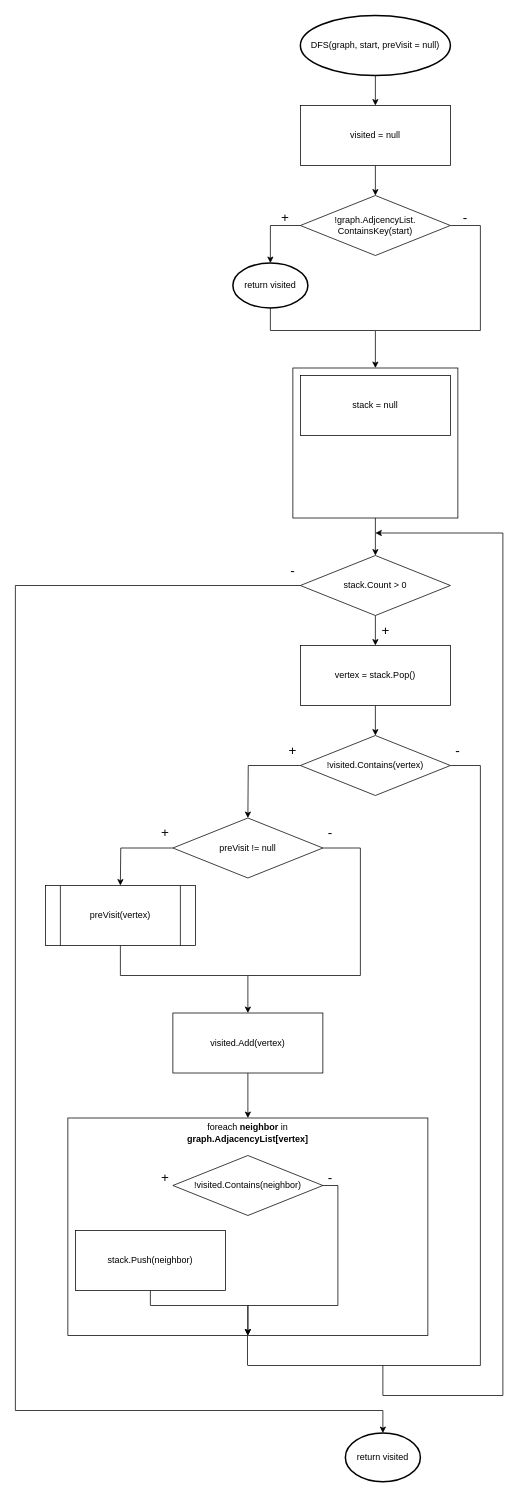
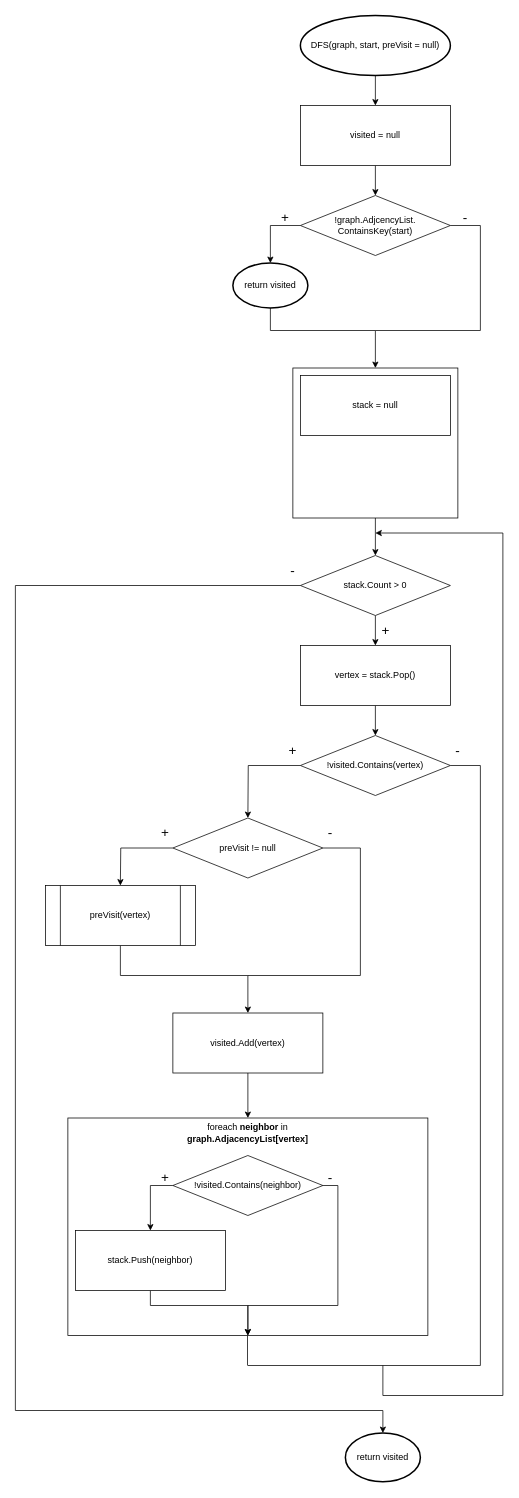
  <mxCell id="0" />
  <mxCell id="1" parent="0" />
  <mxCell id="2" value="" style="rounded=0;whiteSpace=wrap;html=1;labelPosition=center;verticalLabelPosition=middle;align=center;verticalAlign=middle;" vertex="1" parent="1"><mxGeometry x="90" y="1490" width="480" height="290" as="geometry" /></mxCell>
  <mxCell id="3" value="" style="rounded=0;whiteSpace=wrap;html=1;" vertex="1" parent="1"><mxGeometry x="390" y="490" width="220" height="200" as="geometry" /></mxCell>
  <mxCell id="4" style="edgeStyle=orthogonalEdgeStyle;rounded=0;orthogonalLoop=1;jettySize=auto;html=1;" edge="1" parent="1"><mxGeometry relative="1" as="geometry"><mxPoint x="510" y="1820" as="sourcePoint" /><mxPoint x="500" y="710" as="targetPoint" /><Array as="points"><mxPoint x="670" y="1860" /><mxPoint x="670" y="710" /></Array></mxGeometry></mxCell>
  <mxCell id="5" style="edgeStyle=orthogonalEdgeStyle;rounded=0;orthogonalLoop=1;jettySize=auto;html=1;exitX=0.5;exitY=1;exitDx=0;exitDy=0;exitPerimeter=0;" edge="1" parent="1" source="6" target="9"><mxGeometry relative="1" as="geometry" /></mxCell>
  <mxCell id="6" value="DFS(graph, start, preVisit = null)" style="strokeWidth=2;html=1;shape=mxgraph.flowchart.start_1;whiteSpace=wrap;" vertex="1" parent="1"><mxGeometry x="400" y="20" width="200" height="80" as="geometry" /></mxCell>
  <mxCell id="7" value="return visited" style="strokeWidth=2;html=1;shape=mxgraph.flowchart.start_1;whiteSpace=wrap;" vertex="1" parent="1"><mxGeometry x="310" y="350" width="100" height="60" as="geometry" /></mxCell>
  <mxCell id="8" style="edgeStyle=orthogonalEdgeStyle;rounded=0;orthogonalLoop=1;jettySize=auto;html=1;exitX=0.5;exitY=1;exitDx=0;exitDy=0;entryX=0.5;entryY=0;entryDx=0;entryDy=0;" edge="1" parent="1" source="9" target="11"><mxGeometry relative="1" as="geometry" /></mxCell>
  <mxCell id="9" value="visited = null" style="rounded=0;whiteSpace=wrap;html=1;" vertex="1" parent="1"><mxGeometry x="400" y="140" width="200" height="80" as="geometry" /></mxCell>
  <mxCell id="10" style="edgeStyle=orthogonalEdgeStyle;rounded=0;orthogonalLoop=1;jettySize=auto;html=1;exitX=0;exitY=0.5;exitDx=0;exitDy=0;" edge="1" parent="1" source="11" target="7"><mxGeometry relative="1" as="geometry" /></mxCell>
  <mxCell id="11" value="!graph.AdjcencyList.&lt;br&gt;ContainsKey(start)" style="rhombus;whiteSpace=wrap;html=1;" vertex="1" parent="1"><mxGeometry x="400" y="260" width="200" height="80" as="geometry" /></mxCell>
  <mxCell id="12" value="&lt;font style=&quot;font-size: 18px&quot;&gt;+&lt;/font&gt;" style="text;html=1;strokeColor=none;fillColor=none;align=center;verticalAlign=middle;whiteSpace=wrap;rounded=0;" vertex="1" parent="1"><mxGeometry x="360" y="280" width="40" height="20" as="geometry" /></mxCell>
  <mxCell id="13" value="&lt;span style=&quot;font-size: 18px&quot;&gt;-&lt;/span&gt;" style="text;html=1;strokeColor=none;fillColor=none;align=center;verticalAlign=middle;whiteSpace=wrap;rounded=0;" vertex="1" parent="1"><mxGeometry x="600" y="280" width="40" height="20" as="geometry" /></mxCell>
  <mxCell id="14" value="" style="endArrow=none;html=1;" edge="1" parent="1"><mxGeometry width="50" height="50" relative="1" as="geometry"><mxPoint x="360" y="440" as="sourcePoint" /><mxPoint x="500" y="440" as="targetPoint" /></mxGeometry></mxCell>
  <mxCell id="15" value="" style="endArrow=none;html=1;entryX=0.5;entryY=1;entryDx=0;entryDy=0;entryPerimeter=0;" edge="1" parent="1" target="7"><mxGeometry width="50" height="50" relative="1" as="geometry"><mxPoint x="360" y="440" as="sourcePoint" /><mxPoint x="520" y="390" as="targetPoint" /></mxGeometry></mxCell>
  <mxCell id="16" value="" style="endArrow=none;html=1;" edge="1" parent="1"><mxGeometry width="50" height="50" relative="1" as="geometry"><mxPoint x="500" y="440" as="sourcePoint" /><mxPoint x="640" y="440" as="targetPoint" /></mxGeometry></mxCell>
  <mxCell id="17" value="" style="endArrow=none;html=1;" edge="1" parent="1"><mxGeometry width="50" height="50" relative="1" as="geometry"><mxPoint x="640" y="440" as="sourcePoint" /><mxPoint x="640" y="300" as="targetPoint" /></mxGeometry></mxCell>
  <mxCell id="18" value="" style="endArrow=none;html=1;entryX=1;entryY=0.5;entryDx=0;entryDy=0;" edge="1" parent="1" target="11"><mxGeometry width="50" height="50" relative="1" as="geometry"><mxPoint x="640" y="300" as="sourcePoint" /><mxPoint x="650" y="310" as="targetPoint" /></mxGeometry></mxCell>
  <mxCell id="19" value="" style="endArrow=classic;html=1;entryX=0.5;entryY=0;entryDx=0;entryDy=0;" edge="1" parent="1" target="3"><mxGeometry width="50" height="50" relative="1" as="geometry"><mxPoint x="500" y="440" as="sourcePoint" /><mxPoint x="500" y="470" as="targetPoint" /></mxGeometry></mxCell>
  <mxCell id="20" value="stack = null" style="rounded=0;whiteSpace=wrap;html=1;" vertex="1" parent="1"><mxGeometry x="400" y="500" width="200" height="80" as="geometry" /></mxCell>
  <mxCell id="21" style="edgeStyle=orthogonalEdgeStyle;rounded=0;orthogonalLoop=1;jettySize=auto;html=1;entryX=0.5;entryY=0;entryDx=0;entryDy=0;exitX=0.5;exitY=1;exitDx=0;exitDy=0;" edge="1" parent="1" source="3" target="42"><mxGeometry relative="1" as="geometry"><mxPoint x="500" y="710" as="sourcePoint" /><mxPoint x="500" y="740" as="targetPoint" /></mxGeometry></mxCell>
  <mxCell id="22" style="edgeStyle=orthogonalEdgeStyle;rounded=0;orthogonalLoop=1;jettySize=auto;html=1;exitX=0;exitY=0.5;exitDx=0;exitDy=0;entryX=0.5;entryY=0;entryDx=0;entryDy=0;entryPerimeter=0;" edge="1" parent="1" source="42" target="24"><mxGeometry relative="1" as="geometry"><mxPoint x="390" y="2090" as="targetPoint" /><mxPoint x="400" y="780" as="sourcePoint" /><Array as="points"><mxPoint x="20" y="780" /><mxPoint x="20" y="1880" /><mxPoint x="510" y="1880" /></Array></mxGeometry></mxCell>
  <mxCell id="23" style="edgeStyle=orthogonalEdgeStyle;rounded=0;orthogonalLoop=1;jettySize=auto;html=1;exitX=0.5;exitY=1;exitDx=0;exitDy=0;entryX=0.5;entryY=0;entryDx=0;entryDy=0;" edge="1" parent="1" source="42" target="26"><mxGeometry relative="1" as="geometry"><mxPoint x="500" y="820" as="sourcePoint" /></mxGeometry></mxCell>
  <mxCell id="24" value="return visited" style="strokeWidth=2;html=1;shape=mxgraph.flowchart.start_1;whiteSpace=wrap;" vertex="1" parent="1"><mxGeometry x="460" y="1910" width="100" height="65" as="geometry" /></mxCell>
  <mxCell id="25" style="edgeStyle=orthogonalEdgeStyle;rounded=0;orthogonalLoop=1;jettySize=auto;html=1;exitX=0.5;exitY=1;exitDx=0;exitDy=0;entryX=0.5;entryY=0;entryDx=0;entryDy=0;" edge="1" parent="1" source="26" target="28"><mxGeometry relative="1" as="geometry" /></mxCell>
  <mxCell id="26" value="vertex = stack.Pop()" style="rounded=0;whiteSpace=wrap;html=1;" vertex="1" parent="1"><mxGeometry x="400" y="860" width="200" height="80" as="geometry" /></mxCell>
  <mxCell id="27" style="edgeStyle=orthogonalEdgeStyle;rounded=0;orthogonalLoop=1;jettySize=auto;html=1;exitX=0;exitY=0.5;exitDx=0;exitDy=0;" edge="1" parent="1" source="28"><mxGeometry relative="1" as="geometry"><mxPoint x="330" y="1090" as="targetPoint" /></mxGeometry></mxCell>
  <mxCell id="28" value="!visited.Contains(vertex)" style="rhombus;whiteSpace=wrap;html=1;" vertex="1" parent="1"><mxGeometry x="400" y="980" width="200" height="80" as="geometry" /></mxCell>
  <mxCell id="29" style="edgeStyle=orthogonalEdgeStyle;rounded=0;orthogonalLoop=1;jettySize=auto;html=1;exitX=0;exitY=0.5;exitDx=0;exitDy=0;" edge="1" parent="1" source="31"><mxGeometry relative="1" as="geometry"><mxPoint x="160" y="1180" as="targetPoint" /></mxGeometry></mxCell>
  <mxCell id="30" style="edgeStyle=orthogonalEdgeStyle;rounded=0;orthogonalLoop=1;jettySize=auto;html=1;exitX=1;exitY=0.5;exitDx=0;exitDy=0;entryX=0.5;entryY=0;entryDx=0;entryDy=0;" edge="1" parent="1" source="31" target="41"><mxGeometry relative="1" as="geometry"><mxPoint x="330" y="1340" as="targetPoint" /><Array as="points"><mxPoint x="480" y="1130" /><mxPoint x="480" y="1300" /><mxPoint x="330" y="1300" /></Array></mxGeometry></mxCell>
  <mxCell id="31" value="preVisit != null" style="rhombus;whiteSpace=wrap;html=1;" vertex="1" parent="1"><mxGeometry x="230" y="1090" width="200" height="80" as="geometry" /></mxCell>
  <mxCell id="32" value="" style="endArrow=none;html=1;" edge="1" parent="1"><mxGeometry width="50" height="50" relative="1" as="geometry"><mxPoint x="160" y="1300" as="sourcePoint" /><mxPoint x="330" y="1300" as="targetPoint" /></mxGeometry></mxCell>
  <mxCell id="33" value="" style="endArrow=none;html=1;exitX=0.5;exitY=1;exitDx=0;exitDy=0;" edge="1" parent="1"><mxGeometry width="50" height="50" relative="1" as="geometry"><mxPoint x="160" y="1260" as="sourcePoint" /><mxPoint x="160" y="1300" as="targetPoint" /></mxGeometry></mxCell>
  <mxCell id="34" value="&lt;font style=&quot;font-size: 18px&quot;&gt;+&lt;/font&gt;" style="text;html=1;strokeColor=none;fillColor=none;align=center;verticalAlign=middle;whiteSpace=wrap;rounded=0;" vertex="1" parent="1"><mxGeometry x="370" y="990" width="40" height="20" as="geometry" /></mxCell>
  <mxCell id="35" value="&lt;font style=&quot;font-size: 18px&quot;&gt;+&lt;/font&gt;" style="text;html=1;strokeColor=none;fillColor=none;align=center;verticalAlign=middle;whiteSpace=wrap;rounded=0;" vertex="1" parent="1"><mxGeometry x="494" y="830" width="40" height="20" as="geometry" /></mxCell>
  <mxCell id="36" value="&lt;span style=&quot;font-size: 18px&quot;&gt;-&lt;/span&gt;" style="text;html=1;strokeColor=none;fillColor=none;align=center;verticalAlign=middle;whiteSpace=wrap;rounded=0;" vertex="1" parent="1"><mxGeometry x="370" y="750" width="40" height="20" as="geometry" /></mxCell>
  <mxCell id="37" value="&lt;span style=&quot;font-size: 18px&quot;&gt;-&lt;/span&gt;" style="text;html=1;strokeColor=none;fillColor=none;align=center;verticalAlign=middle;whiteSpace=wrap;rounded=0;" vertex="1" parent="1"><mxGeometry x="590" y="990" width="40" height="20" as="geometry" /></mxCell>
  <mxCell id="38" value="&lt;span style=&quot;font-size: 18px&quot;&gt;-&lt;/span&gt;" style="text;html=1;strokeColor=none;fillColor=none;align=center;verticalAlign=middle;whiteSpace=wrap;rounded=0;" vertex="1" parent="1"><mxGeometry x="420" y="1100" width="40" height="20" as="geometry" /></mxCell>
  <mxCell id="39" value="&lt;font style=&quot;font-size: 18px&quot;&gt;+&lt;/font&gt;" style="text;html=1;strokeColor=none;fillColor=none;align=center;verticalAlign=middle;whiteSpace=wrap;rounded=0;" vertex="1" parent="1"><mxGeometry x="200" y="1100" width="40" height="20" as="geometry" /></mxCell>
  <mxCell id="40" style="edgeStyle=orthogonalEdgeStyle;rounded=0;orthogonalLoop=1;jettySize=auto;html=1;exitX=0.5;exitY=1;exitDx=0;exitDy=0;entryX=0.5;entryY=0;entryDx=0;entryDy=0;" edge="1" parent="1" source="41" target="2"><mxGeometry relative="1" as="geometry"><mxPoint x="330" y="1450" as="targetPoint" /></mxGeometry></mxCell>
  <mxCell id="41" value="visited.Add(vertex)" style="rounded=0;whiteSpace=wrap;html=1;" vertex="1" parent="1"><mxGeometry x="230" y="1350" width="200" height="80" as="geometry" /></mxCell>
  <mxCell id="42" value="stack.Count &amp;gt; 0" style="rhombus;whiteSpace=wrap;html=1;" vertex="1" parent="1"><mxGeometry x="400" y="740" width="200" height="80" as="geometry" /></mxCell>
  <mxCell id="43" value="foreach &lt;b&gt;neighbor &lt;/b&gt;in &lt;b&gt;graph.AdjacencyList[vertex]&lt;/b&gt;" style="text;html=1;strokeColor=none;fillColor=none;align=center;verticalAlign=middle;whiteSpace=wrap;rounded=0;" vertex="1" parent="1"><mxGeometry x="250" y="1500" width="160" height="20" as="geometry" /></mxCell>
+ <mxCell id="44" style="edgeStyle=orthogonalEdgeStyle;rounded=0;orthogonalLoop=1;jettySize=auto;html=1;exitX=0;exitY=0.5;exitDx=0;exitDy=0;entryX=0.5;entryY=0;entryDx=0;entryDy=0;" edge="1" parent="1" source="46" target="48"><mxGeometry relative="1" as="geometry" /></mxCell>
  <mxCell id="45" style="edgeStyle=orthogonalEdgeStyle;rounded=0;orthogonalLoop=1;jettySize=auto;html=1;exitX=1;exitY=0.5;exitDx=0;exitDy=0;" edge="1" parent="1" source="46"><mxGeometry relative="1" as="geometry"><mxPoint x="330" y="1780" as="targetPoint" /><Array as="points"><mxPoint x="450" y="1580" /><mxPoint x="450" y="1740" /><mxPoint x="330" y="1740" /></Array></mxGeometry></mxCell>
  <mxCell id="46" value="!visited.Contains(neighbor)" style="rhombus;whiteSpace=wrap;html=1;" vertex="1" parent="1"><mxGeometry x="230" y="1540" width="200" height="80" as="geometry" /></mxCell>
  <mxCell id="47" style="edgeStyle=orthogonalEdgeStyle;rounded=0;orthogonalLoop=1;jettySize=auto;html=1;exitX=0.5;exitY=1;exitDx=0;exitDy=0;entryX=0.5;entryY=1;entryDx=0;entryDy=0;" edge="1" parent="1" source="48" target="2"><mxGeometry relative="1" as="geometry"><mxPoint x="330" y="1770" as="targetPoint" /><Array as="points"><mxPoint x="200" y="1740" /><mxPoint x="330" y="1740" /></Array></mxGeometry></mxCell>
  <mxCell id="48" value="stack.Push(neighbor)" style="rounded=0;whiteSpace=wrap;html=1;" vertex="1" parent="1"><mxGeometry x="100" y="1640" width="200" height="80" as="geometry" /></mxCell>
  <mxCell id="49" value="&lt;font style=&quot;font-size: 18px&quot;&gt;+&lt;/font&gt;" style="text;html=1;strokeColor=none;fillColor=none;align=center;verticalAlign=middle;whiteSpace=wrap;rounded=0;" vertex="1" parent="1"><mxGeometry x="200" y="1560" width="40" height="20" as="geometry" /></mxCell>
  <mxCell id="50" value="&lt;span style=&quot;font-size: 18px&quot;&gt;-&lt;/span&gt;" style="text;html=1;strokeColor=none;fillColor=none;align=center;verticalAlign=middle;whiteSpace=wrap;rounded=0;" vertex="1" parent="1"><mxGeometry x="420" y="1560" width="40" height="20" as="geometry" /></mxCell>
  <mxCell id="51" value="" style="endArrow=none;html=1;" edge="1" parent="1"><mxGeometry width="50" height="50" relative="1" as="geometry"><mxPoint x="640" y="1820" as="sourcePoint" /><mxPoint x="640" y="1020" as="targetPoint" /></mxGeometry></mxCell>
  <mxCell id="52" value="" style="endArrow=none;html=1;" edge="1" parent="1"><mxGeometry width="50" height="50" relative="1" as="geometry"><mxPoint x="640" y="1020" as="sourcePoint" /><mxPoint x="600" y="1020" as="targetPoint" /></mxGeometry></mxCell>
  <mxCell id="53" value="" style="endArrow=none;html=1;" edge="1" parent="1"><mxGeometry width="50" height="50" relative="1" as="geometry"><mxPoint x="330" y="1820" as="sourcePoint" /><mxPoint x="640" y="1820" as="targetPoint" /></mxGeometry></mxCell>
  <mxCell id="54" value="" style="endArrow=none;html=1;exitX=0.5;exitY=1;exitDx=0;exitDy=0;" edge="1" parent="1"><mxGeometry width="50" height="50" relative="1" as="geometry"><mxPoint x="329.5" y="1780" as="sourcePoint" /><mxPoint x="329.5" y="1820" as="targetPoint" /></mxGeometry></mxCell>
  <mxCell id="55" value="&lt;span&gt;preVisit(vertex)&lt;/span&gt;" style="shape=process;whiteSpace=wrap;html=1;backgroundOutline=1;" vertex="1" parent="1"><mxGeometry x="60" y="1180" width="200" height="80" as="geometry" /></mxCell>
